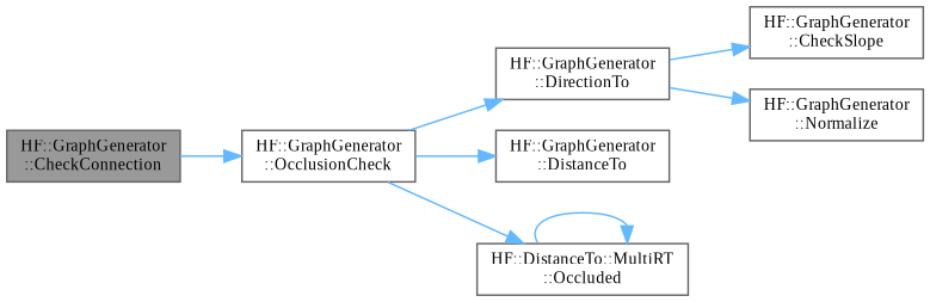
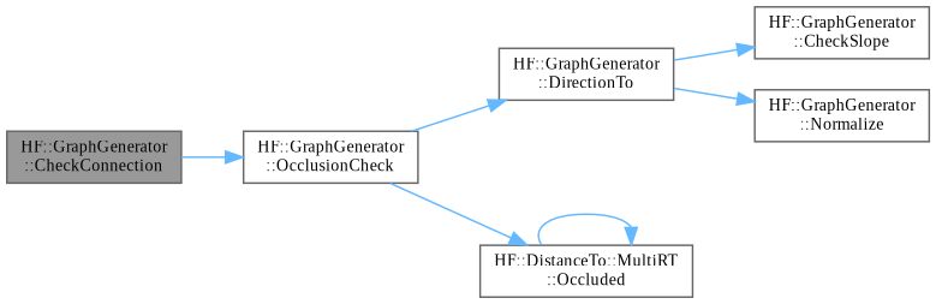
  digraph {
    fontname="Liberation Serif"
    rankdir=LR
    node [color=grey40 fillcolor=white fontname="Liberation Serif" fontsize=10 shape=box style=filled]
    edge [color=steelblue1 fontname="Liberation Serif" fontsize=10 labelfontname=Helvetica labelfontsize=10 style=solid]
    n1 [color=gray40 fillcolor=grey60 fontcolor=black height=0.2 label="HF::GraphGenerator\l::CheckConnection" width=0.4]
    n2 [height=0.2 label="HF::GraphGenerator\l::OcclusionCheck" width=0.4]
    n3 [height=0.2 label="HF::GraphGenerator\l::CheckSlope" width=0.4]
    n4 [height=0.2 label="HF::GraphGenerator\l::DirectionTo" width=0.4]
-   n5 [height=0.2 label="HF::GraphGenerator\l::DistanceTo" width=0.4]
    n6 [height=0.2 label="HF::DistanceTo::MultiRT\l::Occluded" width=0.4]
    n7 [height=0.2 label="HF::GraphGenerator\l::Normalize" width=0.4]
    n1 -> n2
    n2 -> n4
-   n2 -> n5
    n2 -> n6
    n4 -> n3
    n4 -> n7
    n6 -> n6
  }
